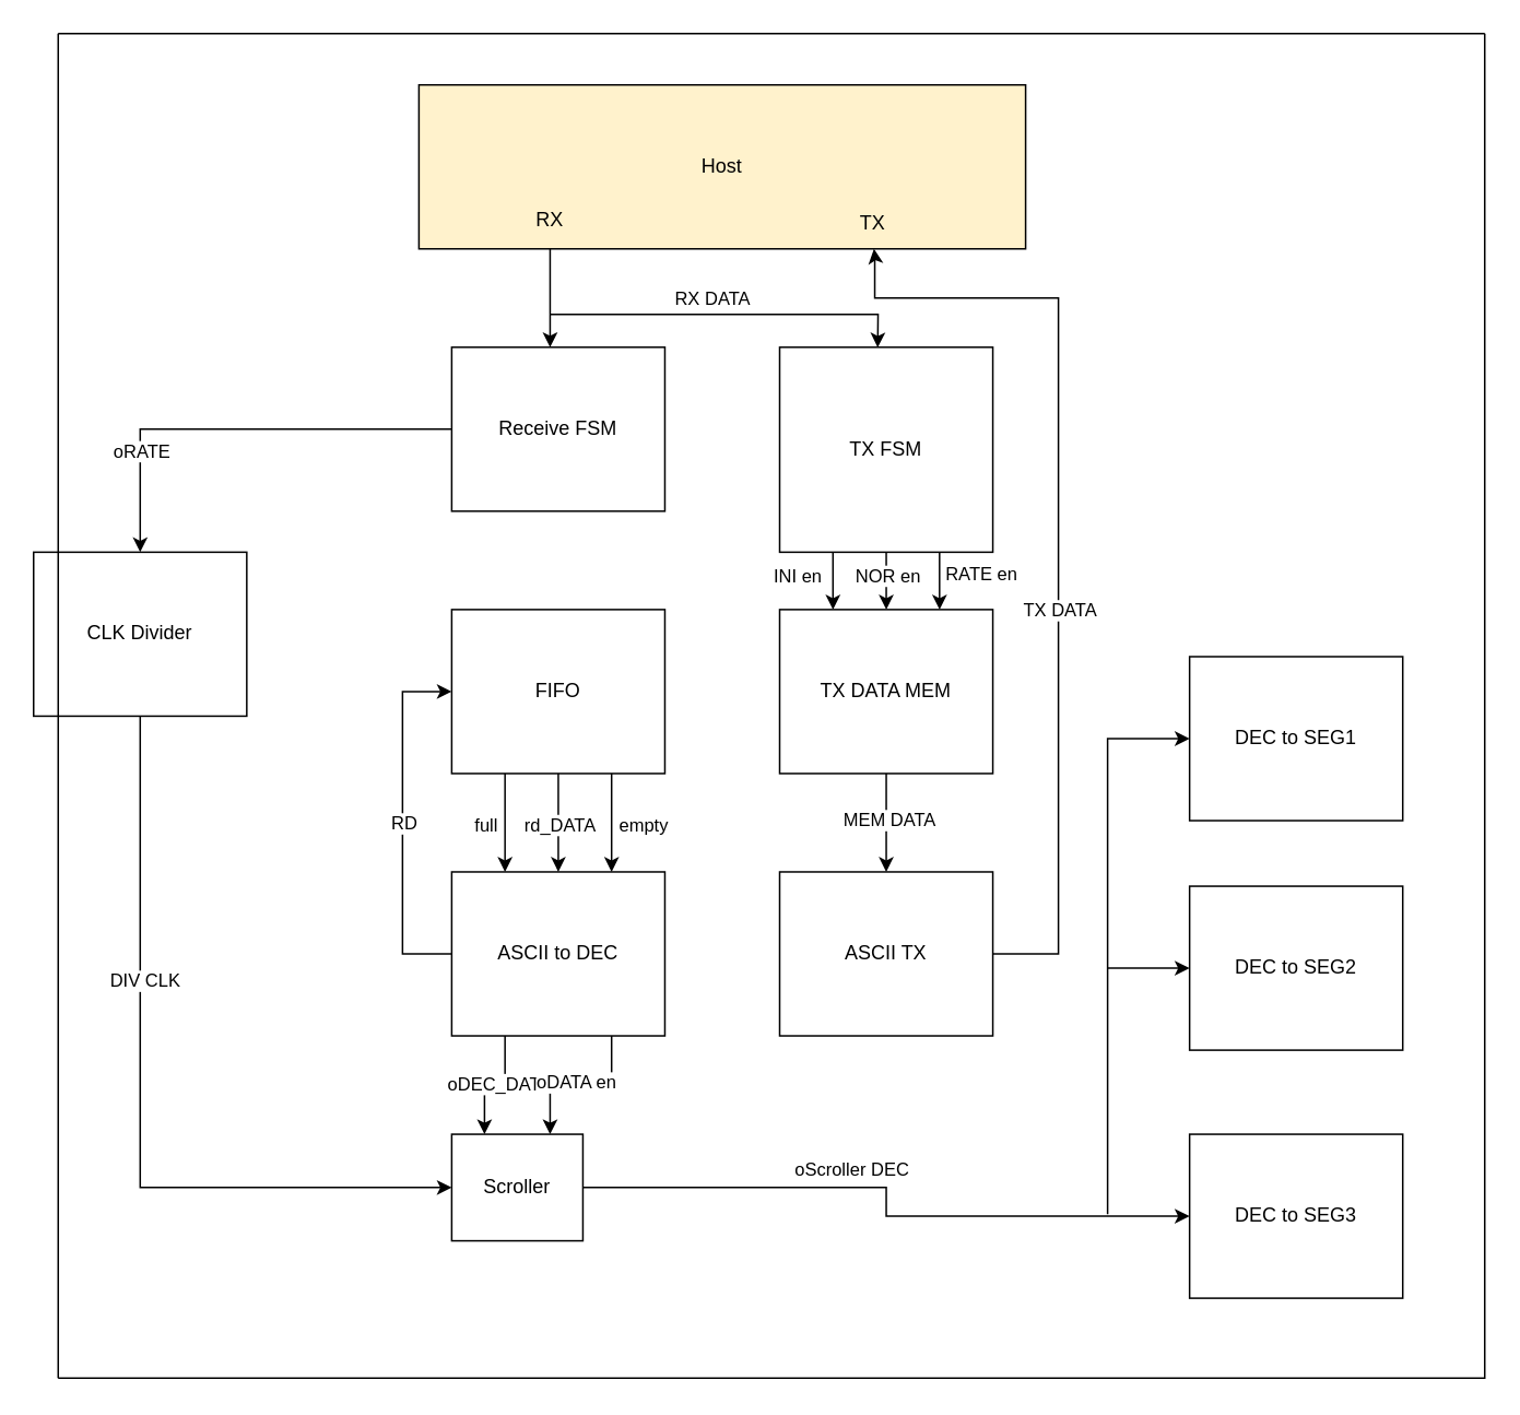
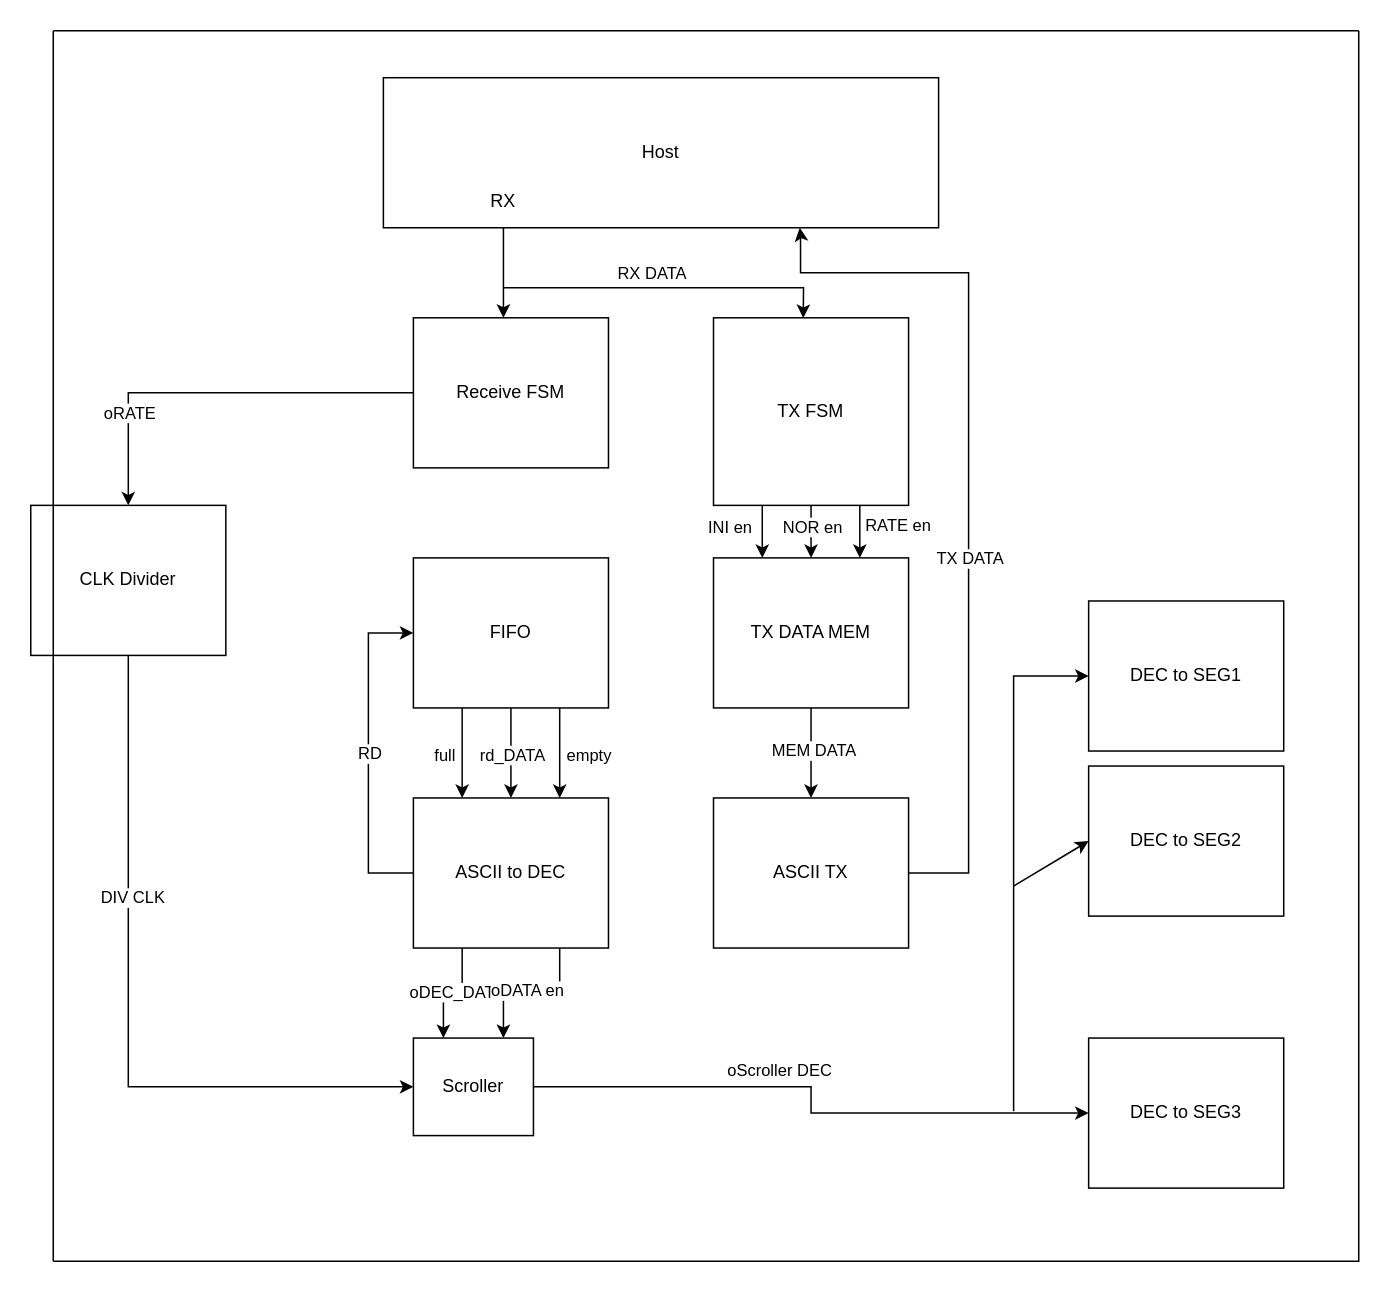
  <mxCell id="0" />
  <mxCell id="1" parent="0" />
  <mxCell id="2" style="edgeStyle=orthogonalEdgeStyle;rounded=0;orthogonalLoop=1;jettySize=auto;html=1;exitX=0;exitY=0.5;exitDx=0;exitDy=0;" edge="1" parent="1" source="4" target="37"><mxGeometry relative="1" as="geometry" /></mxCell>
  <mxCell id="3" value="oRATE" style="edgeLabel;html=1;align=center;verticalAlign=middle;resizable=0;points=[];" vertex="1" connectable="0" parent="2"><mxGeometry x="0.532" y="3" relative="1" as="geometry"><mxPoint x="-3" as="offset" /></mxGeometry></mxCell>
  <mxCell id="4" value="Receive FSM" style="rounded=0;whiteSpace=wrap;html=1;" vertex="1" parent="1"><mxGeometry x="275" y="211.28" width="130" height="100" as="geometry" /></mxCell>
  <mxCell id="5" style="edgeStyle=orthogonalEdgeStyle;rounded=0;orthogonalLoop=1;jettySize=auto;html=1;exitX=0.5;exitY=1;exitDx=0;exitDy=0;entryX=0.5;entryY=0;entryDx=0;entryDy=0;" edge="1" parent="1" source="11" target="18"><mxGeometry relative="1" as="geometry" /></mxCell>
  <mxCell id="6" value="rd_DATA" style="edgeLabel;html=1;align=center;verticalAlign=middle;resizable=0;points=[];" vertex="1" connectable="0" parent="5"><mxGeometry x="-0.186" y="-1" relative="1" as="geometry"><mxPoint x="1" y="7" as="offset" /></mxGeometry></mxCell>
  <mxCell id="7" style="edgeStyle=orthogonalEdgeStyle;rounded=0;orthogonalLoop=1;jettySize=auto;html=1;exitX=0.25;exitY=1;exitDx=0;exitDy=0;entryX=0.25;entryY=0;entryDx=0;entryDy=0;" edge="1" parent="1" source="11" target="18"><mxGeometry relative="1" as="geometry" /></mxCell>
  <mxCell id="8" value="full" style="edgeLabel;html=1;align=center;verticalAlign=middle;resizable=0;points=[];spacing=2;" vertex="1" connectable="0" parent="7"><mxGeometry x="-0.124" y="1" relative="1" as="geometry"><mxPoint x="-13" y="5" as="offset" /></mxGeometry></mxCell>
  <mxCell id="9" style="edgeStyle=orthogonalEdgeStyle;rounded=0;orthogonalLoop=1;jettySize=auto;html=1;exitX=0.75;exitY=1;exitDx=0;exitDy=0;entryX=0.75;entryY=0;entryDx=0;entryDy=0;" edge="1" parent="1" source="11" target="18"><mxGeometry relative="1" as="geometry" /></mxCell>
  <mxCell id="10" value="empty" style="edgeLabel;html=1;align=center;verticalAlign=middle;resizable=0;points=[];" vertex="1" connectable="0" parent="9"><mxGeometry x="-0.069" y="1" relative="1" as="geometry"><mxPoint x="18" y="3" as="offset" /></mxGeometry></mxCell>
  <mxCell id="11" value="FIFO" style="rounded=0;whiteSpace=wrap;html=1;" vertex="1" parent="1"><mxGeometry x="275" y="371.28" width="130" height="100" as="geometry" /></mxCell>
  <mxCell id="12" style="edgeStyle=orthogonalEdgeStyle;rounded=0;orthogonalLoop=1;jettySize=auto;html=1;exitX=0;exitY=0.5;exitDx=0;exitDy=0;entryX=0;entryY=0.5;entryDx=0;entryDy=0;" edge="1" parent="1" source="18" target="11"><mxGeometry relative="1" as="geometry"><mxPoint x="455" y="441.28" as="targetPoint" /><mxPoint x="469" y="716.28" as="sourcePoint" /><Array as="points"><mxPoint x="245" y="581.28" /><mxPoint x="245" y="421.28" /></Array></mxGeometry></mxCell>
  <mxCell id="13" value="RD" style="edgeLabel;html=1;align=center;verticalAlign=middle;resizable=0;points=[];" vertex="1" connectable="0" parent="12"><mxGeometry x="-0.011" relative="1" as="geometry"><mxPoint y="-1" as="offset" /></mxGeometry></mxCell>
  <mxCell id="14" style="edgeStyle=orthogonalEdgeStyle;rounded=0;orthogonalLoop=1;jettySize=auto;html=1;exitX=0.25;exitY=1;exitDx=0;exitDy=0;entryX=0.25;entryY=0;entryDx=0;entryDy=0;" edge="1" parent="1" source="18" target="21"><mxGeometry relative="1" as="geometry" /></mxCell>
  <mxCell id="15" value="oDEC_DATA" style="edgeLabel;html=1;align=center;verticalAlign=middle;resizable=0;points=[];" vertex="1" connectable="0" parent="14"><mxGeometry x="-0.028" y="-1" relative="1" as="geometry"><mxPoint x="1" as="offset" /></mxGeometry></mxCell>
  <mxCell id="16" style="edgeStyle=orthogonalEdgeStyle;rounded=0;orthogonalLoop=1;jettySize=auto;html=1;exitX=0.75;exitY=1;exitDx=0;exitDy=0;entryX=0.75;entryY=0;entryDx=0;entryDy=0;" edge="1" parent="1" source="18" target="21"><mxGeometry relative="1" as="geometry" /></mxCell>
  <mxCell id="17" value="oDATA en" style="edgeLabel;html=1;align=center;verticalAlign=middle;resizable=0;points=[];" vertex="1" connectable="0" parent="16"><mxGeometry x="0.064" y="2" relative="1" as="geometry"><mxPoint y="-4" as="offset" /></mxGeometry></mxCell>
  <mxCell id="18" value="ASCII to DEC" style="rounded=0;whiteSpace=wrap;html=1;" vertex="1" parent="1"><mxGeometry x="275" y="531.28" width="130" height="100" as="geometry" /></mxCell>
  <mxCell id="19" style="edgeStyle=orthogonalEdgeStyle;rounded=0;orthogonalLoop=1;jettySize=auto;html=1;exitX=1;exitY=0.5;exitDx=0;exitDy=0;entryX=0;entryY=0.5;entryDx=0;entryDy=0;" edge="1" parent="1" source="21" target="44"><mxGeometry relative="1" as="geometry" /></mxCell>
  <mxCell id="20" value="oScroller DEC" style="edgeLabel;html=1;align=center;verticalAlign=middle;resizable=0;points=[];" vertex="1" connectable="0" parent="19"><mxGeometry x="-0.186" y="2" relative="1" as="geometry"><mxPoint x="5" y="-9" as="offset" /></mxGeometry></mxCell>
  <mxCell id="21" value="Scroller" style="rounded=0;whiteSpace=wrap;html=1;" vertex="1" parent="1"><mxGeometry x="275" y="691.28" width="80" height="65" as="geometry" /></mxCell>
  <mxCell id="22" style="edgeStyle=orthogonalEdgeStyle;rounded=0;orthogonalLoop=1;jettySize=auto;html=1;exitX=0.25;exitY=1;exitDx=0;exitDy=0;entryX=0.25;entryY=0;entryDx=0;entryDy=0;" edge="1" parent="1" source="28" target="31"><mxGeometry relative="1" as="geometry" /></mxCell>
  <mxCell id="23" value="INI en" style="edgeLabel;html=1;align=center;verticalAlign=middle;resizable=0;points=[];" vertex="1" connectable="0" parent="22"><mxGeometry x="-0.223" y="-2" relative="1" as="geometry"><mxPoint x="-20" as="offset" /></mxGeometry></mxCell>
  <mxCell id="24" style="edgeStyle=orthogonalEdgeStyle;rounded=0;orthogonalLoop=1;jettySize=auto;html=1;exitX=0.5;exitY=1;exitDx=0;exitDy=0;entryX=0.5;entryY=0;entryDx=0;entryDy=0;" edge="1" parent="1" source="28" target="31"><mxGeometry relative="1" as="geometry" /></mxCell>
  <mxCell id="25" value="NOR en" style="edgeLabel;html=1;align=center;verticalAlign=middle;resizable=0;points=[];" vertex="1" connectable="0" parent="24"><mxGeometry x="-0.223" relative="1" as="geometry"><mxPoint as="offset" /></mxGeometry></mxCell>
  <mxCell id="26" style="edgeStyle=orthogonalEdgeStyle;rounded=0;orthogonalLoop=1;jettySize=auto;html=1;exitX=0.75;exitY=1;exitDx=0;exitDy=0;entryX=0.75;entryY=0;entryDx=0;entryDy=0;" edge="1" parent="1" source="28" target="31"><mxGeometry relative="1" as="geometry" /></mxCell>
  <mxCell id="27" value="RATE en" style="edgeLabel;html=1;align=center;verticalAlign=middle;resizable=0;points=[];" vertex="1" connectable="0" parent="26"><mxGeometry x="-0.155" y="-1" relative="1" as="geometry"><mxPoint x="26" y="-2" as="offset" /></mxGeometry></mxCell>
  <mxCell id="28" value="TX FSM" style="rounded=0;whiteSpace=wrap;html=1;" vertex="1" parent="1"><mxGeometry x="475" y="211.28" width="130" height="125" as="geometry" /></mxCell>
  <mxCell id="29" style="edgeStyle=orthogonalEdgeStyle;rounded=0;orthogonalLoop=1;jettySize=auto;html=1;exitX=0.5;exitY=1;exitDx=0;exitDy=0;entryX=0.5;entryY=0;entryDx=0;entryDy=0;" edge="1" parent="1" source="31" target="34"><mxGeometry relative="1" as="geometry" /></mxCell>
  <mxCell id="30" value="MEM DATA" style="edgeLabel;html=1;align=center;verticalAlign=middle;resizable=0;points=[];" vertex="1" connectable="0" parent="29"><mxGeometry x="-0.057" y="1" relative="1" as="geometry"><mxPoint as="offset" /></mxGeometry></mxCell>
  <mxCell id="31" value="TX DATA MEM" style="rounded=0;whiteSpace=wrap;html=1;" vertex="1" parent="1"><mxGeometry x="475" y="371.28" width="130" height="100" as="geometry" /></mxCell>
  <mxCell id="32" style="edgeStyle=orthogonalEdgeStyle;rounded=0;orthogonalLoop=1;jettySize=auto;html=1;exitX=1;exitY=0.5;exitDx=0;exitDy=0;entryX=0.75;entryY=1;entryDx=0;entryDy=0;" edge="1" parent="1" source="34" target="38"><mxGeometry relative="1" as="geometry"><mxPoint x="675" y="99.193" as="targetPoint" /><Array as="points"><mxPoint x="645" y="581.28" /><mxPoint x="645" y="181.28" /><mxPoint x="533" y="181.28" /><mxPoint x="533" y="155.28" /><mxPoint x="533" y="155.28" /></Array></mxGeometry></mxCell>
  <mxCell id="33" value="TX DATA" style="edgeLabel;html=1;align=center;verticalAlign=middle;resizable=0;points=[];" vertex="1" connectable="0" parent="32"><mxGeometry x="-0.141" relative="1" as="geometry"><mxPoint as="offset" /></mxGeometry></mxCell>
  <mxCell id="34" value="ASCII TX" style="rounded=0;whiteSpace=wrap;html=1;" vertex="1" parent="1"><mxGeometry x="475" y="531.28" width="130" height="100" as="geometry" /></mxCell>
  <mxCell id="35" style="edgeStyle=orthogonalEdgeStyle;rounded=0;orthogonalLoop=1;jettySize=auto;html=1;exitX=0.5;exitY=1;exitDx=0;exitDy=0;entryX=0;entryY=0.5;entryDx=0;entryDy=0;" edge="1" parent="1" source="37" target="21"><mxGeometry relative="1" as="geometry" /></mxCell>
  <mxCell id="36" value="DIV CLK" style="edgeLabel;html=1;align=center;verticalAlign=middle;resizable=0;points=[];" vertex="1" connectable="0" parent="35"><mxGeometry x="-0.324" y="2" relative="1" as="geometry"><mxPoint as="offset" /></mxGeometry></mxCell>
  <mxCell id="37" value="CLK Divider" style="rounded=0;whiteSpace=wrap;html=1;" vertex="1" parent="1"><mxGeometry x="20" y="336.28" width="130" height="100" as="geometry" /></mxCell>
- <mxCell id="38" value="Host" style="rounded=0;whiteSpace=wrap;html=1;fillColor=#fff2cc;" vertex="1" parent="1"><mxGeometry x="255" y="51.28" width="370" height="100" as="geometry" /></mxCell>
+ <mxCell id="38" value="Host" style="rounded=0;whiteSpace=wrap;html=1;" vertex="1" parent="1"><mxGeometry x="255" y="51.28" width="370" height="100" as="geometry" /></mxCell>
  <mxCell id="39" value="" style="endArrow=classic;html=1;rounded=0;" edge="1" parent="1"><mxGeometry width="50" height="50" relative="1" as="geometry"><mxPoint x="335" y="151.28" as="sourcePoint" /><mxPoint x="335" y="211.28" as="targetPoint" /></mxGeometry></mxCell>
  <mxCell id="40" value="" style="endArrow=classic;html=1;rounded=0;entryX=0.46;entryY=0.001;entryDx=0;entryDy=0;entryPerimeter=0;" edge="1" parent="1" target="28"><mxGeometry width="50" height="50" relative="1" as="geometry"><mxPoint x="335" y="191.28" as="sourcePoint" /><mxPoint x="535" y="191.28" as="targetPoint" /><Array as="points"><mxPoint x="535" y="191.28" /></Array></mxGeometry></mxCell>
  <mxCell id="41" value="RX DATA" style="edgeLabel;html=1;align=center;verticalAlign=middle;resizable=0;points=[];" vertex="1" connectable="0" parent="40"><mxGeometry x="-0.109" y="1" relative="1" as="geometry"><mxPoint y="-9" as="offset" /></mxGeometry></mxCell>
  <mxCell id="42" value="RX" style="text;html=1;strokeColor=none;fillColor=none;align=center;verticalAlign=middle;whiteSpace=wrap;rounded=0;" vertex="1" parent="1"><mxGeometry x="305" y="119.28" width="60" height="30" as="geometry" /></mxCell>
- <mxCell id="43" value="TX" style="text;html=1;strokeColor=none;fillColor=none;align=center;verticalAlign=middle;whiteSpace=wrap;rounded=0;" vertex="1" parent="1"><mxGeometry x="502" y="121.28" width="60" height="30" as="geometry" /></mxCell>
  <mxCell id="44" value="DEC to SEG3" style="rounded=0;whiteSpace=wrap;html=1;" vertex="1" parent="1"><mxGeometry x="725" y="691.28" width="130" height="100" as="geometry" /></mxCell>
- <mxCell id="45" value="DEC to SEG2" style="rounded=0;whiteSpace=wrap;html=1;" vertex="1" parent="1"><mxGeometry x="725" y="540" width="130" height="100" as="geometry" /></mxCell>
+ <mxCell id="45" value="DEC to SEG2" style="rounded=0;whiteSpace=wrap;html=1;" vertex="1" parent="1"><mxGeometry x="725" y="510" width="130" height="100" as="geometry" /></mxCell>
  <mxCell id="46" value="DEC to SEG1" style="rounded=0;whiteSpace=wrap;html=1;" vertex="1" parent="1"><mxGeometry x="725" y="400" width="130" height="100" as="geometry" /></mxCell>
  <mxCell id="47" value="" style="endArrow=classic;html=1;rounded=0;entryX=0;entryY=0.5;entryDx=0;entryDy=0;" edge="1" parent="1" target="46"><mxGeometry width="50" height="50" relative="1" as="geometry"><mxPoint x="675" y="740" as="sourcePoint" /><mxPoint x="725" y="691.28" as="targetPoint" /><Array as="points"><mxPoint x="675" y="450" /></Array></mxGeometry></mxCell>
  <mxCell id="48" value="" style="endArrow=classic;html=1;rounded=0;entryX=0;entryY=0.5;entryDx=0;entryDy=0;" edge="1" parent="1" target="45"><mxGeometry width="50" height="50" relative="1" as="geometry"><mxPoint x="675" y="590" as="sourcePoint" /><mxPoint x="725" y="540" as="targetPoint" /></mxGeometry></mxCell>
  <mxCell id="49" value="" style="endArrow=none;html=1;rounded=0;" edge="1" parent="1"><mxGeometry width="50" height="50" relative="1" as="geometry"><mxPoint x="35" y="20" as="sourcePoint" /><mxPoint x="905" y="20" as="targetPoint" /></mxGeometry></mxCell>
  <mxCell id="50" value="" style="endArrow=none;html=1;rounded=0;" edge="1" parent="1"><mxGeometry width="50" height="50" relative="1" as="geometry"><mxPoint x="35" y="840" as="sourcePoint" /><mxPoint x="905" y="840" as="targetPoint" /></mxGeometry></mxCell>
  <mxCell id="51" value="" style="endArrow=none;html=1;rounded=0;" edge="1" parent="1"><mxGeometry width="50" height="50" relative="1" as="geometry"><mxPoint x="35" y="840" as="sourcePoint" /><mxPoint x="35" y="20" as="targetPoint" /></mxGeometry></mxCell>
  <mxCell id="52" value="" style="endArrow=none;html=1;rounded=0;" edge="1" parent="1"><mxGeometry width="50" height="50" relative="1" as="geometry"><mxPoint x="905" y="840.533" as="sourcePoint" /><mxPoint x="905" y="20" as="targetPoint" /></mxGeometry></mxCell>
